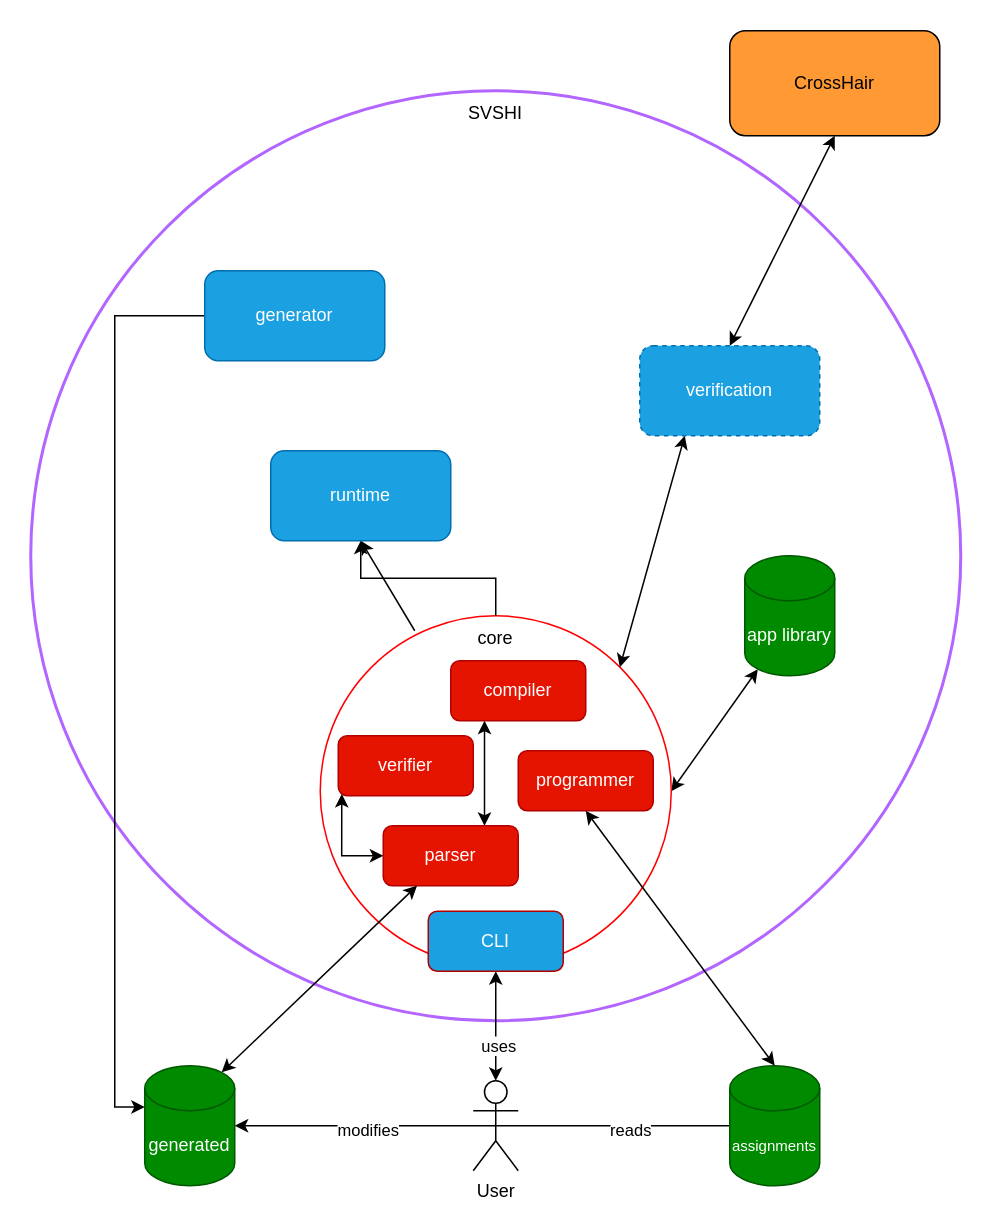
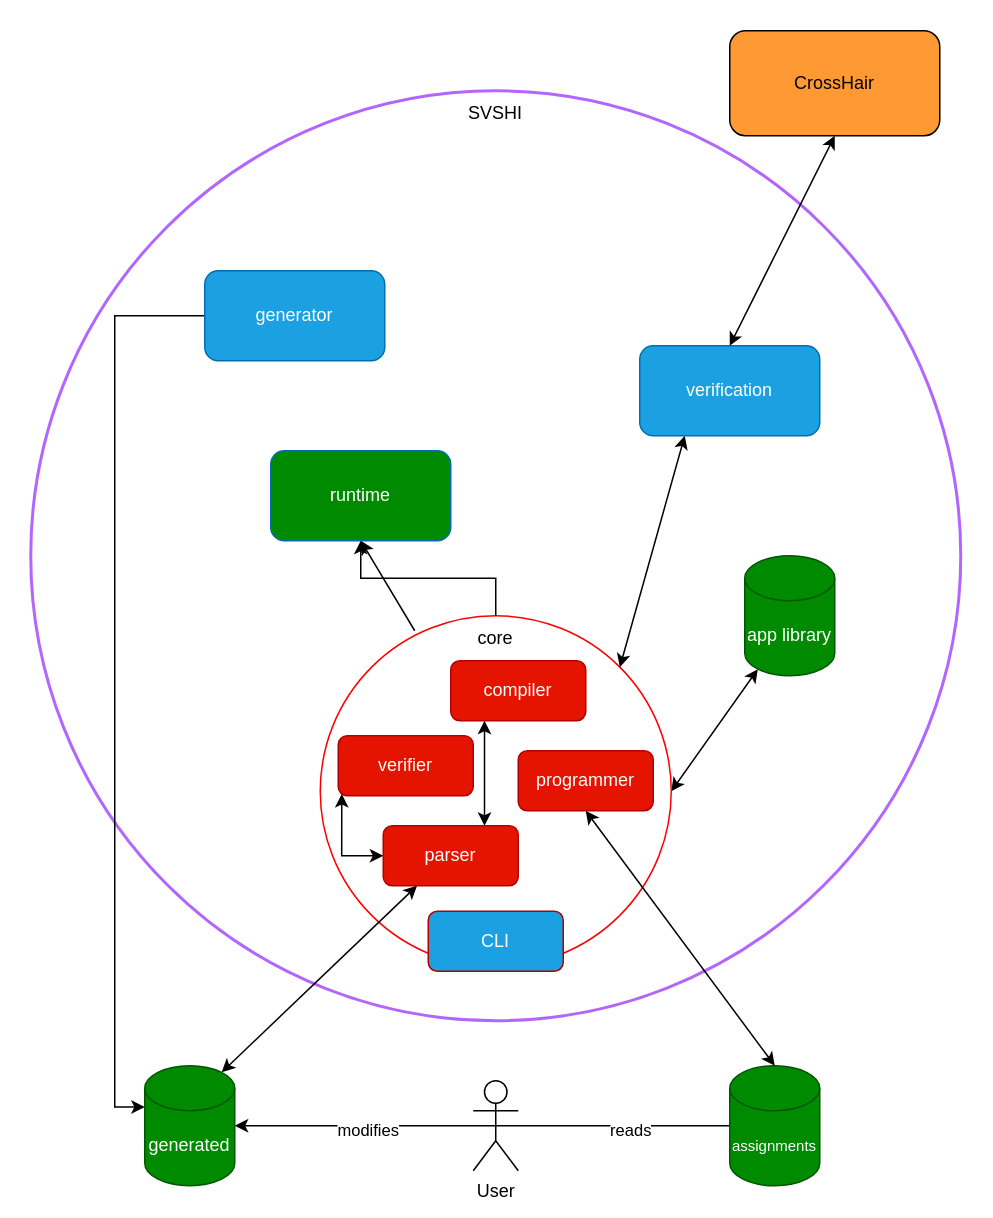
  <mxCell id="0" />
  <mxCell id="1" parent="0" />
  <mxCell id="2" value="" style="ellipse;whiteSpace=wrap;html=1;aspect=fixed;fillColor=none;strokeColor=#B266FF;fontColor=#ffffff;strokeWidth=2;" parent="1" vertex="1"><mxGeometry x="20" y="60" width="620" height="620" as="geometry" /></mxCell>
  <mxCell id="3" value="SVSHI" style="text;html=1;strokeColor=none;fillColor=none;align=center;verticalAlign=middle;whiteSpace=wrap;rounded=0;" parent="1" vertex="1"><mxGeometry x="300" y="60" width="60" height="30" as="geometry" /></mxCell>
  <mxCell id="4" style="rounded=0;orthogonalLoop=1;jettySize=auto;html=1;exitX=1;exitY=0.5;exitDx=0;exitDy=0;entryX=0.145;entryY=1;entryDx=0;entryDy=-4.35;entryPerimeter=0;startArrow=classic;startFill=1;endArrow=classic;endFill=1;" parent="1" source="5" target="21" edge="1"><mxGeometry relative="1" as="geometry" /></mxCell>
  <mxCell id="5" value="" style="ellipse;whiteSpace=wrap;html=1;aspect=fixed;strokeColor=#FF0000;" parent="1" vertex="1"><mxGeometry x="213" y="410" width="234" height="234" as="geometry" /></mxCell>
  <mxCell id="6" style="edgeStyle=orthogonalEdgeStyle;rounded=0;orthogonalLoop=1;jettySize=auto;html=1;exitX=0.5;exitY=0;exitDx=0;exitDy=0;startArrow=none;startFill=0;endArrow=classic;endFill=1;" parent="1" source="7" target="20" edge="1"><mxGeometry relative="1" as="geometry" /></mxCell>
  <mxCell id="7" value="core" style="text;html=1;strokeColor=none;fillColor=none;align=center;verticalAlign=middle;whiteSpace=wrap;rounded=0;" parent="1" vertex="1"><mxGeometry x="300" y="410" width="60" height="30" as="geometry" /></mxCell>
- <mxCell id="8" style="edgeStyle=orthogonalEdgeStyle;rounded=0;orthogonalLoop=1;jettySize=auto;html=1;exitX=0.5;exitY=0;exitDx=0;exitDy=0;exitPerimeter=0;entryX=0.5;entryY=1;entryDx=0;entryDy=0;startArrow=classic;startFill=1;endArrow=classic;endFill=1;" parent="1" source="14" target="27" edge="1"><mxGeometry relative="1" as="geometry" /></mxCell>
- <mxCell id="9" value="uses" style="edgeLabel;html=1;align=center;verticalAlign=middle;resizable=0;points=[];" parent="8" vertex="1" connectable="0"><mxGeometry x="-0.343" y="-1" relative="1" as="geometry"><mxPoint as="offset" /></mxGeometry></mxCell>
  <mxCell id="10" style="edgeStyle=orthogonalEdgeStyle;rounded=0;orthogonalLoop=1;jettySize=auto;html=1;exitX=0.5;exitY=0.5;exitDx=0;exitDy=0;exitPerimeter=0;entryX=1;entryY=0.5;entryDx=0;entryDy=0;entryPerimeter=0;startArrow=none;startFill=0;endArrow=classic;endFill=1;" parent="1" source="14" target="28" edge="1"><mxGeometry relative="1" as="geometry" /></mxCell>
  <mxCell id="11" value="modifies" style="edgeLabel;html=1;align=center;verticalAlign=middle;resizable=0;points=[];" parent="10" vertex="1" connectable="0"><mxGeometry x="-0.015" y="2" relative="1" as="geometry"><mxPoint as="offset" /></mxGeometry></mxCell>
  <mxCell id="12" style="edgeStyle=orthogonalEdgeStyle;rounded=0;orthogonalLoop=1;jettySize=auto;html=1;exitX=0.5;exitY=0.5;exitDx=0;exitDy=0;exitPerimeter=0;entryX=0;entryY=0.5;entryDx=0;entryDy=0;entryPerimeter=0;startArrow=none;startFill=0;endArrow=none;endFill=0;" parent="1" source="14" target="29" edge="1"><mxGeometry relative="1" as="geometry" /></mxCell>
  <mxCell id="13" value="reads" style="edgeLabel;html=1;align=center;verticalAlign=middle;resizable=0;points=[];" parent="12" vertex="1" connectable="0"><mxGeometry x="0.141" y="-2" relative="1" as="geometry"><mxPoint as="offset" /></mxGeometry></mxCell>
  <mxCell id="14" value="User" style="shape=umlActor;verticalLabelPosition=bottom;verticalAlign=top;html=1;outlineConnect=0;" parent="1" vertex="1"><mxGeometry x="315" y="720" width="30" height="60" as="geometry" /></mxCell>
  <mxCell id="15" style="edgeStyle=orthogonalEdgeStyle;rounded=0;orthogonalLoop=1;jettySize=auto;html=1;exitX=0;exitY=0.5;exitDx=0;exitDy=0;entryX=0;entryY=0;entryDx=0;entryDy=27.5;entryPerimeter=0;startArrow=none;startFill=0;" parent="1" source="16" target="28" edge="1"><mxGeometry relative="1" as="geometry" /></mxCell>
  <mxCell id="16" value="generator" style="rounded=1;whiteSpace=wrap;html=1;fillColor=#1ba1e2;fontColor=#ffffff;strokeColor=#006EAF;" parent="1" vertex="1"><mxGeometry x="136" y="180" width="120" height="60" as="geometry" /></mxCell>
  <mxCell id="17" style="rounded=0;orthogonalLoop=1;jettySize=auto;html=1;exitX=0.25;exitY=1;exitDx=0;exitDy=0;entryX=1;entryY=0;entryDx=0;entryDy=0;startArrow=classic;startFill=1;endArrow=classic;endFill=1;" parent="1" source="18" target="5" edge="1"><mxGeometry relative="1" as="geometry" /></mxCell>
- <mxCell id="18" value="verification" style="rounded=1;whiteSpace=wrap;html=1;fillColor=#1ba1e2;fontColor=#ffffff;strokeColor=#006EAF;dashed=1;" parent="1" vertex="1"><mxGeometry x="426" y="230" width="120" height="60" as="geometry" /></mxCell>
+ <mxCell id="18" value="verification" style="rounded=1;whiteSpace=wrap;html=1;fillColor=#1ba1e2;fontColor=#ffffff;strokeColor=#006EAF;" parent="1" vertex="1"><mxGeometry x="426" y="230" width="120" height="60" as="geometry" /></mxCell>
  <mxCell id="19" style="rounded=0;orthogonalLoop=1;jettySize=auto;html=1;exitX=0.5;exitY=1;exitDx=0;exitDy=0;startArrow=classic;startFill=1;endArrow=none;endFill=0;" parent="1" source="20" edge="1"><mxGeometry relative="1" as="geometry"><mxPoint x="276" y="420" as="targetPoint" /></mxGeometry></mxCell>
- <mxCell id="20" value="runtime" style="rounded=1;whiteSpace=wrap;html=1;fillColor=#1ba1e2;fontColor=#ffffff;strokeColor=#006EAF;" parent="1" vertex="1"><mxGeometry x="180" y="300" width="120" height="60" as="geometry" /></mxCell>
+ <mxCell id="20" value="runtime" style="rounded=1;whiteSpace=wrap;html=1;fillColor=#008a00;fontColor=#ffffff;strokeColor=#006EAF;" parent="1" vertex="1"><mxGeometry x="180" y="300" width="120" height="60" as="geometry" /></mxCell>
  <mxCell id="21" value="app library" style="shape=cylinder3;whiteSpace=wrap;html=1;boundedLbl=1;backgroundOutline=1;size=15;fillColor=#008a00;fontColor=#ffffff;strokeColor=#005700;" parent="1" vertex="1"><mxGeometry x="496" y="370" width="60" height="80" as="geometry" /></mxCell>
  <mxCell id="22" style="edgeStyle=orthogonalEdgeStyle;rounded=0;orthogonalLoop=1;jettySize=auto;html=1;entryX=0.75;entryY=0;entryDx=0;entryDy=0;startArrow=classic;startFill=1;exitX=0.25;exitY=1;exitDx=0;exitDy=0;" parent="1" source="23" target="24" edge="1"><mxGeometry relative="1" as="geometry" /></mxCell>
  <mxCell id="23" value="compiler" style="rounded=1;whiteSpace=wrap;html=1;fillColor=#e51400;fontColor=#ffffff;strokeColor=#B20000;" parent="1" vertex="1"><mxGeometry x="300" y="440" width="90" height="40" as="geometry" /></mxCell>
  <mxCell id="24" value="parser" style="rounded=1;whiteSpace=wrap;html=1;fillColor=#e51400;fontColor=#ffffff;strokeColor=#B20000;" parent="1" vertex="1"><mxGeometry x="255" y="550" width="90" height="40" as="geometry" /></mxCell>
  <mxCell id="25" style="rounded=0;orthogonalLoop=1;jettySize=auto;html=1;exitX=0.25;exitY=1;exitDx=0;exitDy=0;entryX=0.855;entryY=0;entryDx=0;entryDy=4.35;entryPerimeter=0;startArrow=classic;startFill=1;" parent="1" source="24" target="28" edge="1"><mxGeometry relative="1" as="geometry" /></mxCell>
  <mxCell id="26" value="verifier" style="rounded=1;whiteSpace=wrap;html=1;fillColor=#e51400;fontColor=#ffffff;strokeColor=#B20000;" parent="1" vertex="1"><mxGeometry x="225" y="490" width="90" height="40" as="geometry" /></mxCell>
  <mxCell id="27" value="CLI" style="rounded=1;whiteSpace=wrap;html=1;fillColor=#1ba1e2;fontColor=#ffffff;strokeColor=#B20000;" parent="1" vertex="1"><mxGeometry x="285" y="607" width="90" height="40" as="geometry" /></mxCell>
  <mxCell id="28" value="generated" style="shape=cylinder3;whiteSpace=wrap;html=1;boundedLbl=1;backgroundOutline=1;size=15;fillColor=#008a00;fontColor=#ffffff;strokeColor=#005700;" parent="1" vertex="1"><mxGeometry x="96" y="710" width="60" height="80" as="geometry" /></mxCell>
  <mxCell id="29" value="&lt;font style=&quot;font-size: 10px&quot;&gt;assignments&lt;/font&gt;" style="shape=cylinder3;whiteSpace=wrap;html=1;boundedLbl=1;backgroundOutline=1;size=15;fillColor=#008a00;fontColor=#ffffff;strokeColor=#005700;" parent="1" vertex="1"><mxGeometry x="486" y="710" width="60" height="80" as="geometry" /></mxCell>
  <mxCell id="30" value="CrossHair" style="rounded=1;whiteSpace=wrap;html=1;fillColor=#FF9933;" vertex="1" parent="1"><mxGeometry x="486" y="20" width="140" height="70" as="geometry" /></mxCell>
  <mxCell id="31" value="" style="endArrow=classic;startArrow=classic;html=1;rounded=0;entryX=0.5;entryY=1;entryDx=0;entryDy=0;exitX=0.5;exitY=0;exitDx=0;exitDy=0;" edge="1" parent="1" source="18" target="30"><mxGeometry width="50" height="50" relative="1" as="geometry"><mxPoint x="436" y="310" as="sourcePoint" /><mxPoint x="486" y="260" as="targetPoint" /></mxGeometry></mxCell>
  <mxCell id="32" style="edgeStyle=orthogonalEdgeStyle;rounded=0;orthogonalLoop=1;jettySize=auto;html=1;startArrow=classic;startFill=1;exitX=0;exitY=0.5;exitDx=0;exitDy=0;entryX=0.026;entryY=0.97;entryDx=0;entryDy=0;entryPerimeter=0;" edge="1" parent="1" source="24" target="26"><mxGeometry relative="1" as="geometry"><mxPoint x="377.5" y="490" as="sourcePoint" /><mxPoint x="270" y="530" as="targetPoint" /><Array as="points"><mxPoint x="227" y="570" /><mxPoint x="227" y="529" /></Array></mxGeometry></mxCell>
  <mxCell id="33" value="programmer" style="rounded=1;whiteSpace=wrap;html=1;fillColor=#e51400;fontColor=#ffffff;strokeColor=#B20000;" vertex="1" parent="1"><mxGeometry x="345" y="500" width="90" height="40" as="geometry" /></mxCell>
  <mxCell id="34" value="" style="endArrow=classic;startArrow=classic;html=1;rounded=0;entryX=0.5;entryY=1;entryDx=0;entryDy=0;exitX=0.5;exitY=0;exitDx=0;exitDy=0;exitPerimeter=0;" edge="1" parent="1" source="29" target="33"><mxGeometry width="50" height="50" relative="1" as="geometry"><mxPoint x="576" y="620" as="sourcePoint" /><mxPoint x="626" y="570" as="targetPoint" /><Array as="points" /></mxGeometry></mxCell>
